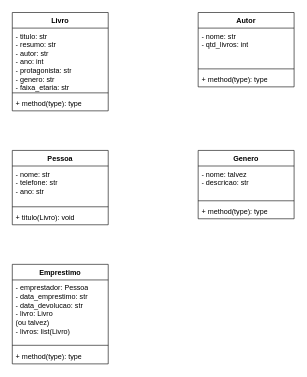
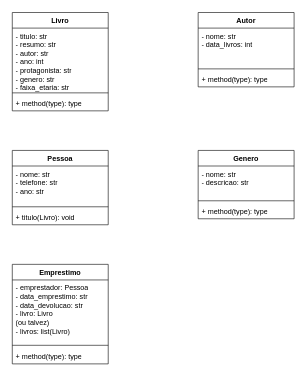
  <mxCell id="0" />
  <mxCell id="1" parent="0" />
  <mxCell id="2" value="Livro" style="swimlane;fontStyle=1;align=center;verticalAlign=top;childLayout=stackLayout;horizontal=1;startSize=26;horizontalStack=0;resizeParent=1;resizeParentMax=0;resizeLast=0;collapsible=1;marginBottom=0;whiteSpace=wrap;html=1;" vertex="1" parent="1"><mxGeometry x="20" y="20" width="160" height="164" as="geometry" /></mxCell>
  <mxCell id="3" value="- titulo: str&lt;div&gt;- resumo: str&lt;br&gt;&lt;/div&gt;&lt;div&gt;- autor: str&lt;br&gt;&lt;/div&gt;&lt;div&gt;- ano: int&lt;/div&gt;&lt;div&gt;- protagonista: str&lt;br&gt;&lt;/div&gt;&lt;div&gt;- genero: str&lt;br&gt;&lt;/div&gt;&lt;div&gt;- faixa_etaria: str&lt;br&gt;&lt;/div&gt;" style="text;strokeColor=none;fillColor=none;align=left;verticalAlign=top;spacingLeft=4;spacingRight=4;overflow=hidden;rotatable=0;points=[[0,0.5],[1,0.5]];portConstraint=eastwest;whiteSpace=wrap;html=1;" vertex="1" parent="2"><mxGeometry y="26" width="160" height="104" as="geometry" /></mxCell>
  <mxCell id="4" value="" style="line;strokeWidth=1;fillColor=none;align=left;verticalAlign=middle;spacingTop=-1;spacingLeft=3;spacingRight=3;rotatable=0;labelPosition=right;points=[];portConstraint=eastwest;strokeColor=inherit;" vertex="1" parent="2"><mxGeometry y="130" width="160" height="8" as="geometry" /></mxCell>
  <mxCell id="5" value="+ method(type): type" style="text;strokeColor=none;fillColor=none;align=left;verticalAlign=top;spacingLeft=4;spacingRight=4;overflow=hidden;rotatable=0;points=[[0,0.5],[1,0.5]];portConstraint=eastwest;whiteSpace=wrap;html=1;" vertex="1" parent="2"><mxGeometry y="138" width="160" height="26" as="geometry" /></mxCell>
  <mxCell id="6" value="Pessoa" style="swimlane;fontStyle=1;align=center;verticalAlign=top;childLayout=stackLayout;horizontal=1;startSize=26;horizontalStack=0;resizeParent=1;resizeParentMax=0;resizeLast=0;collapsible=1;marginBottom=0;whiteSpace=wrap;html=1;" vertex="1" parent="1"><mxGeometry x="20" y="250" width="160" height="124" as="geometry" /></mxCell>
  <mxCell id="7" value="- nome: str&lt;div&gt;- telefone: str&lt;br&gt;&lt;/div&gt;&lt;div&gt;- ano: str&lt;br&gt;&lt;/div&gt;" style="text;strokeColor=none;fillColor=none;align=left;verticalAlign=top;spacingLeft=4;spacingRight=4;overflow=hidden;rotatable=0;points=[[0,0.5],[1,0.5]];portConstraint=eastwest;whiteSpace=wrap;html=1;" vertex="1" parent="6"><mxGeometry y="26" width="160" height="64" as="geometry" /></mxCell>
  <mxCell id="8" value="" style="line;strokeWidth=1;fillColor=none;align=left;verticalAlign=middle;spacingTop=-1;spacingLeft=3;spacingRight=3;rotatable=0;labelPosition=right;points=[];portConstraint=eastwest;strokeColor=inherit;" vertex="1" parent="6"><mxGeometry y="90" width="160" height="8" as="geometry" /></mxCell>
  <mxCell id="9" value="+ titulo(Livro): void" style="text;strokeColor=none;fillColor=none;align=left;verticalAlign=top;spacingLeft=4;spacingRight=4;overflow=hidden;rotatable=0;points=[[0,0.5],[1,0.5]];portConstraint=eastwest;whiteSpace=wrap;html=1;" vertex="1" parent="6"><mxGeometry y="98" width="160" height="26" as="geometry" /></mxCell>
  <mxCell id="10" value="Emprestimo" style="swimlane;fontStyle=1;align=center;verticalAlign=top;childLayout=stackLayout;horizontal=1;startSize=26;horizontalStack=0;resizeParent=1;resizeParentMax=0;resizeLast=0;collapsible=1;marginBottom=0;whiteSpace=wrap;html=1;" vertex="1" parent="1"><mxGeometry x="20" y="440" width="160" height="166" as="geometry" /></mxCell>
  <mxCell id="11" value="- emprestador: Pessoa&lt;div&gt;- data_emprestimo: str&lt;br&gt;&lt;div&gt;- data_devolucao: str&lt;br&gt;&lt;/div&gt;&lt;div&gt;- livro: Livro&lt;br&gt;&lt;/div&gt;&lt;div&gt;(ou talvez)&lt;/div&gt;&lt;div&gt;- livros: list(Livro)&lt;br&gt;&lt;/div&gt;&lt;/div&gt;" style="text;strokeColor=none;fillColor=none;align=left;verticalAlign=top;spacingLeft=4;spacingRight=4;overflow=hidden;rotatable=0;points=[[0,0.5],[1,0.5]];portConstraint=eastwest;whiteSpace=wrap;html=1;" vertex="1" parent="10"><mxGeometry y="26" width="160" height="104" as="geometry" /></mxCell>
  <mxCell id="12" value="" style="line;strokeWidth=1;fillColor=none;align=left;verticalAlign=middle;spacingTop=-1;spacingLeft=3;spacingRight=3;rotatable=0;labelPosition=right;points=[];portConstraint=eastwest;strokeColor=inherit;" vertex="1" parent="10"><mxGeometry y="130" width="160" height="10" as="geometry" /></mxCell>
  <mxCell id="13" value="+ method(type): type" style="text;strokeColor=none;fillColor=none;align=left;verticalAlign=top;spacingLeft=4;spacingRight=4;overflow=hidden;rotatable=0;points=[[0,0.5],[1,0.5]];portConstraint=eastwest;whiteSpace=wrap;html=1;" vertex="1" parent="10"><mxGeometry y="140" width="160" height="26" as="geometry" /></mxCell>
  <mxCell id="14" value="Autor" style="swimlane;fontStyle=1;align=center;verticalAlign=top;childLayout=stackLayout;horizontal=1;startSize=26;horizontalStack=0;resizeParent=1;resizeParentMax=0;resizeLast=0;collapsible=1;marginBottom=0;whiteSpace=wrap;html=1;" vertex="1" parent="1"><mxGeometry x="330" y="20" width="160" height="124" as="geometry" /></mxCell>
- <mxCell id="15" value="- nome: str&lt;div&gt;- qtd_livros: int&lt;/div&gt;" style="text;strokeColor=none;fillColor=none;align=left;verticalAlign=top;spacingLeft=4;spacingRight=4;overflow=hidden;rotatable=0;points=[[0,0.5],[1,0.5]];portConstraint=eastwest;whiteSpace=wrap;html=1;" vertex="1" parent="14"><mxGeometry y="26" width="160" height="64" as="geometry" /></mxCell>
+ <mxCell id="15" value="- nome: str&lt;div&gt;- data_livros: int&lt;/div&gt;" style="text;strokeColor=none;fillColor=none;align=left;verticalAlign=top;spacingLeft=4;spacingRight=4;overflow=hidden;rotatable=0;points=[[0,0.5],[1,0.5]];portConstraint=eastwest;whiteSpace=wrap;html=1;" vertex="1" parent="14"><mxGeometry y="26" width="160" height="64" as="geometry" /></mxCell>
  <mxCell id="16" value="" style="line;strokeWidth=1;fillColor=none;align=left;verticalAlign=middle;spacingTop=-1;spacingLeft=3;spacingRight=3;rotatable=0;labelPosition=right;points=[];portConstraint=eastwest;strokeColor=inherit;" vertex="1" parent="14"><mxGeometry y="90" width="160" height="8" as="geometry" /></mxCell>
  <mxCell id="17" value="+ method(type): type" style="text;strokeColor=none;fillColor=none;align=left;verticalAlign=top;spacingLeft=4;spacingRight=4;overflow=hidden;rotatable=0;points=[[0,0.5],[1,0.5]];portConstraint=eastwest;whiteSpace=wrap;html=1;" vertex="1" parent="14"><mxGeometry y="98" width="160" height="26" as="geometry" /></mxCell>
  <mxCell id="18" value="Genero" style="swimlane;fontStyle=1;align=center;verticalAlign=top;childLayout=stackLayout;horizontal=1;startSize=26;horizontalStack=0;resizeParent=1;resizeParentMax=0;resizeLast=0;collapsible=1;marginBottom=0;whiteSpace=wrap;html=1;" vertex="1" parent="1"><mxGeometry x="330" y="250" width="160" height="114" as="geometry" /></mxCell>
- <mxCell id="19" value="- nome: talvez&lt;div&gt;- descricao: str&lt;br&gt;&lt;/div&gt;" style="text;strokeColor=none;fillColor=none;align=left;verticalAlign=top;spacingLeft=4;spacingRight=4;overflow=hidden;rotatable=0;points=[[0,0.5],[1,0.5]];portConstraint=eastwest;whiteSpace=wrap;html=1;" vertex="1" parent="18"><mxGeometry y="26" width="160" height="54" as="geometry" /></mxCell>
+ <mxCell id="19" value="- nome: str&lt;div&gt;- descricao: str&lt;br&gt;&lt;/div&gt;" style="text;strokeColor=none;fillColor=none;align=left;verticalAlign=top;spacingLeft=4;spacingRight=4;overflow=hidden;rotatable=0;points=[[0,0.5],[1,0.5]];portConstraint=eastwest;whiteSpace=wrap;html=1;" vertex="1" parent="18"><mxGeometry y="26" width="160" height="54" as="geometry" /></mxCell>
  <mxCell id="20" value="" style="line;strokeWidth=1;fillColor=none;align=left;verticalAlign=middle;spacingTop=-1;spacingLeft=3;spacingRight=3;rotatable=0;labelPosition=right;points=[];portConstraint=eastwest;strokeColor=inherit;" vertex="1" parent="18"><mxGeometry y="80" width="160" height="8" as="geometry" /></mxCell>
  <mxCell id="21" value="+ method(type): type" style="text;strokeColor=none;fillColor=none;align=left;verticalAlign=top;spacingLeft=4;spacingRight=4;overflow=hidden;rotatable=0;points=[[0,0.5],[1,0.5]];portConstraint=eastwest;whiteSpace=wrap;html=1;" vertex="1" parent="18"><mxGeometry y="88" width="160" height="26" as="geometry" /></mxCell>
